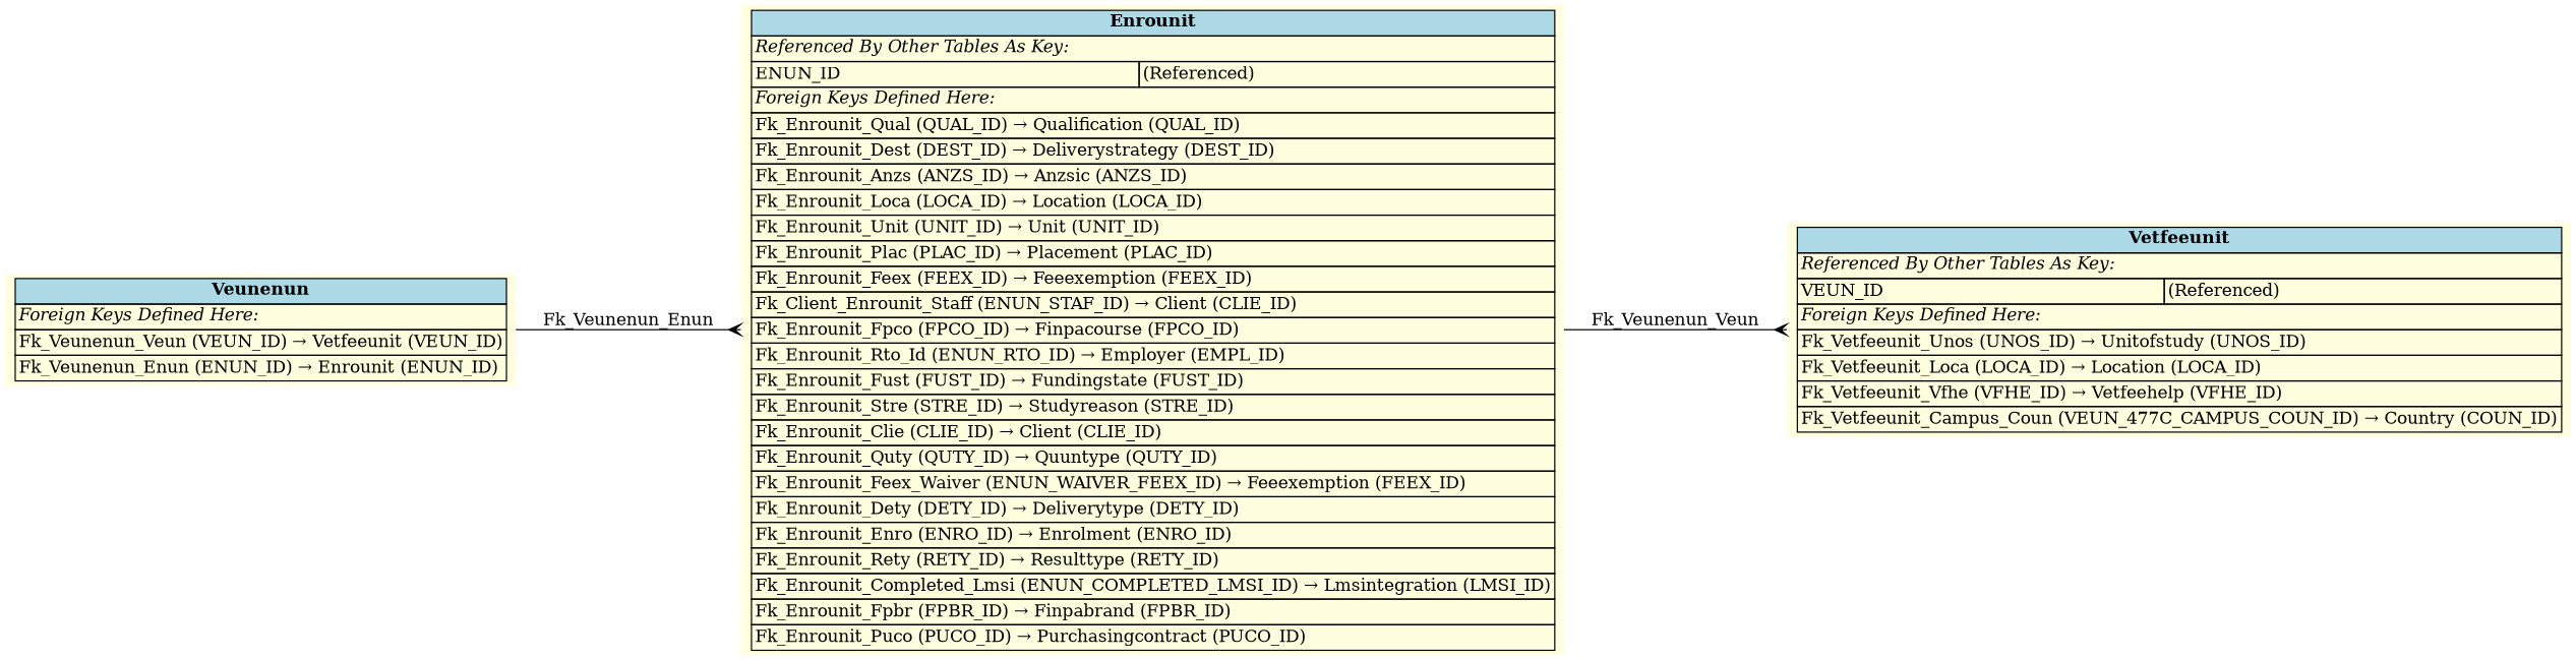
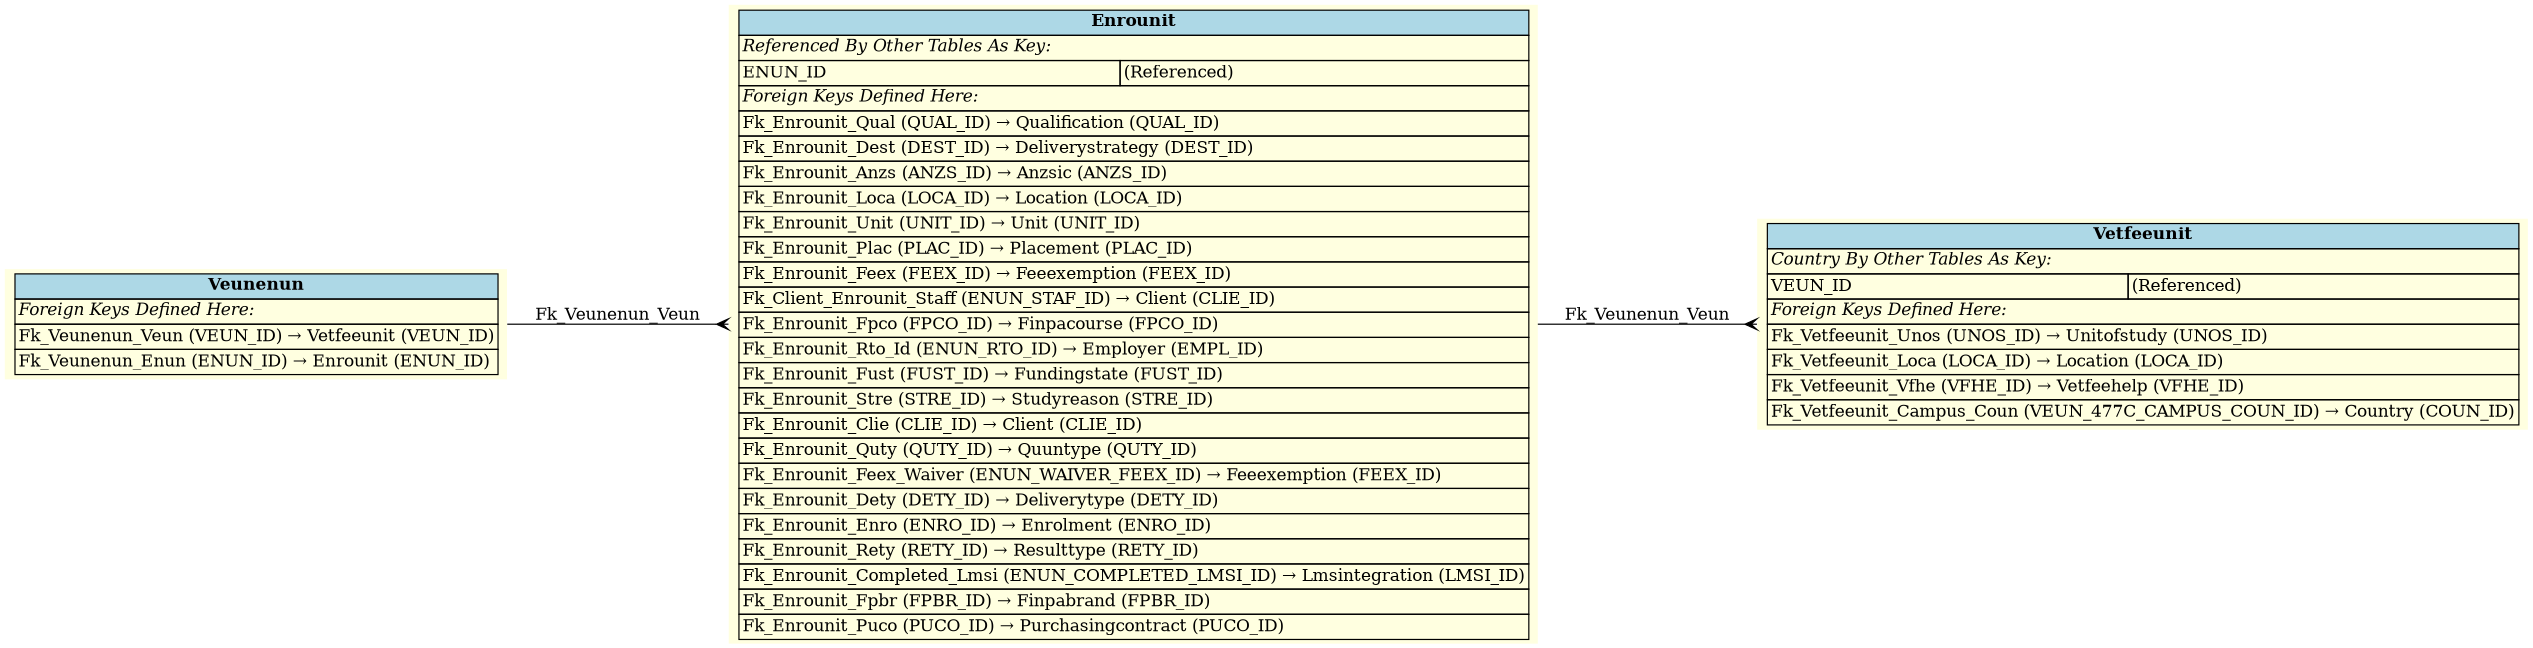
  digraph {
    rankdir=LR
    node [fillcolor=lightyellow shape=plaintext style=filled]
    edge [arrowhead=crow arrowtail=none dir=both labelfontsize=10]
-   n1 [label=<     <TABLE BORDER="0" CELLBORDER="1" CELLSPACING="0" BGCOLOR="lightyellow">       <TR><TD COLSPAN="2" BGCOLOR="lightblue"><B>Vetfeeunit</B></TD></TR>       <TR><TD COLSPAN="2" ALIGN="LEFT"><I>Referenced By Other Tables As Key:</I></TD></TR>       <TR><TD ALIGN="LEFT">VEUN_ID</TD><TD ALIGN="LEFT">(Referenced)</TD></TR>       <TR><TD COLSPAN="2" ALIGN="LEFT"><I>Foreign Keys Defined Here:</I></TD></TR>       <TR><TD ALIGN="LEFT" COLSPAN="2">Fk_Vetfeeunit_Unos (UNOS_ID) &rarr; Unitofstudy (UNOS_ID)</TD></TR>       <TR><TD ALIGN="LEFT" COLSPAN="2">Fk_Vetfeeunit_Loca (LOCA_ID) &rarr; Location (LOCA_ID)</TD></TR>       <TR><TD ALIGN="LEFT" COLSPAN="2">Fk_Vetfeeunit_Vfhe (VFHE_ID) &rarr; Vetfeehelp (VFHE_ID)</TD></TR>       <TR><TD ALIGN="LEFT" COLSPAN="2">Fk_Vetfeeunit_Campus_Coun (VEUN_477C_CAMPUS_COUN_ID) &rarr; Country (COUN_ID)</TD></TR>     </TABLE>     >]
+   n1 [label=<     <TABLE BORDER="0" CELLBORDER="1" CELLSPACING="0" BGCOLOR="lightyellow">       <TR><TD COLSPAN="2" BGCOLOR="lightblue"><B>Vetfeeunit</B></TD></TR>       <TR><TD COLSPAN="2" ALIGN="LEFT"><I>Country By Other Tables As Key:</I></TD></TR>       <TR><TD ALIGN="LEFT">VEUN_ID</TD><TD ALIGN="LEFT">(Referenced)</TD></TR>       <TR><TD COLSPAN="2" ALIGN="LEFT"><I>Foreign Keys Defined Here:</I></TD></TR>       <TR><TD ALIGN="LEFT" COLSPAN="2">Fk_Vetfeeunit_Unos (UNOS_ID) &rarr; Unitofstudy (UNOS_ID)</TD></TR>       <TR><TD ALIGN="LEFT" COLSPAN="2">Fk_Vetfeeunit_Loca (LOCA_ID) &rarr; Location (LOCA_ID)</TD></TR>       <TR><TD ALIGN="LEFT" COLSPAN="2">Fk_Vetfeeunit_Vfhe (VFHE_ID) &rarr; Vetfeehelp (VFHE_ID)</TD></TR>       <TR><TD ALIGN="LEFT" COLSPAN="2">Fk_Vetfeeunit_Campus_Coun (VEUN_477C_CAMPUS_COUN_ID) &rarr; Country (COUN_ID)</TD></TR>     </TABLE>     >]
    n2 [label=<     <TABLE BORDER="0" CELLBORDER="1" CELLSPACING="0" BGCOLOR="lightyellow">       <TR><TD COLSPAN="2" BGCOLOR="lightblue"><B>Veunenun</B></TD></TR>       <TR><TD COLSPAN="2" ALIGN="LEFT"><I>Foreign Keys Defined Here:</I></TD></TR>       <TR><TD ALIGN="LEFT" COLSPAN="2">Fk_Veunenun_Veun (VEUN_ID) &rarr; Vetfeeunit (VEUN_ID)</TD></TR>       <TR><TD ALIGN="LEFT" COLSPAN="2">Fk_Veunenun_Enun (ENUN_ID) &rarr; Enrounit (ENUN_ID)</TD></TR>     </TABLE>     >]
    n3 [label=<     <TABLE BORDER="0" CELLBORDER="1" CELLSPACING="0" BGCOLOR="lightyellow">       <TR><TD COLSPAN="2" BGCOLOR="lightblue"><B>Enrounit</B></TD></TR>       <TR><TD COLSPAN="2" ALIGN="LEFT"><I>Referenced By Other Tables As Key:</I></TD></TR>       <TR><TD ALIGN="LEFT">ENUN_ID</TD><TD ALIGN="LEFT">(Referenced)</TD></TR>       <TR><TD COLSPAN="2" ALIGN="LEFT"><I>Foreign Keys Defined Here:</I></TD></TR>       <TR><TD ALIGN="LEFT" COLSPAN="2">Fk_Enrounit_Qual (QUAL_ID) &rarr; Qualification (QUAL_ID)</TD></TR>       <TR><TD ALIGN="LEFT" COLSPAN="2">Fk_Enrounit_Dest (DEST_ID) &rarr; Deliverystrategy (DEST_ID)</TD></TR>       <TR><TD ALIGN="LEFT" COLSPAN="2">Fk_Enrounit_Anzs (ANZS_ID) &rarr; Anzsic (ANZS_ID)</TD></TR>       <TR><TD ALIGN="LEFT" COLSPAN="2">Fk_Enrounit_Loca (LOCA_ID) &rarr; Location (LOCA_ID)</TD></TR>       <TR><TD ALIGN="LEFT" COLSPAN="2">Fk_Enrounit_Unit (UNIT_ID) &rarr; Unit (UNIT_ID)</TD></TR>       <TR><TD ALIGN="LEFT" COLSPAN="2">Fk_Enrounit_Plac (PLAC_ID) &rarr; Placement (PLAC_ID)</TD></TR>       <TR><TD ALIGN="LEFT" COLSPAN="2">Fk_Enrounit_Feex (FEEX_ID) &rarr; Feeexemption (FEEX_ID)</TD></TR>       <TR><TD ALIGN="LEFT" COLSPAN="2">Fk_Client_Enrounit_Staff (ENUN_STAF_ID) &rarr; Client (CLIE_ID)</TD></TR>       <TR><TD ALIGN="LEFT" COLSPAN="2">Fk_Enrounit_Fpco (FPCO_ID) &rarr; Finpacourse (FPCO_ID)</TD></TR>       <TR><TD ALIGN="LEFT" COLSPAN="2">Fk_Enrounit_Rto_Id (ENUN_RTO_ID) &rarr; Employer (EMPL_ID)</TD></TR>       <TR><TD ALIGN="LEFT" COLSPAN="2">Fk_Enrounit_Fust (FUST_ID) &rarr; Fundingstate (FUST_ID)</TD></TR>       <TR><TD ALIGN="LEFT" COLSPAN="2">Fk_Enrounit_Stre (STRE_ID) &rarr; Studyreason (STRE_ID)</TD></TR>       <TR><TD ALIGN="LEFT" COLSPAN="2">Fk_Enrounit_Clie (CLIE_ID) &rarr; Client (CLIE_ID)</TD></TR>       <TR><TD ALIGN="LEFT" COLSPAN="2">Fk_Enrounit_Quty (QUTY_ID) &rarr; Quuntype (QUTY_ID)</TD></TR>       <TR><TD ALIGN="LEFT" COLSPAN="2">Fk_Enrounit_Feex_Waiver (ENUN_WAIVER_FEEX_ID) &rarr; Feeexemption (FEEX_ID)</TD></TR>       <TR><TD ALIGN="LEFT" COLSPAN="2">Fk_Enrounit_Dety (DETY_ID) &rarr; Deliverytype (DETY_ID)</TD></TR>       <TR><TD ALIGN="LEFT" COLSPAN="2">Fk_Enrounit_Enro (ENRO_ID) &rarr; Enrolment (ENRO_ID)</TD></TR>       <TR><TD ALIGN="LEFT" COLSPAN="2">Fk_Enrounit_Rety (RETY_ID) &rarr; Resulttype (RETY_ID)</TD></TR>       <TR><TD ALIGN="LEFT" COLSPAN="2">Fk_Enrounit_Completed_Lmsi (ENUN_COMPLETED_LMSI_ID) &rarr; Lmsintegration (LMSI_ID)</TD></TR>       <TR><TD ALIGN="LEFT" COLSPAN="2">Fk_Enrounit_Fpbr (FPBR_ID) &rarr; Finpabrand (FPBR_ID)</TD></TR>       <TR><TD ALIGN="LEFT" COLSPAN="2">Fk_Enrounit_Puco (PUCO_ID) &rarr; Purchasingcontract (PUCO_ID)</TD></TR>     </TABLE>     >]
-   n2 -> n3 [label=" Fk_Veunenun_Enun "]
+   n2 -> n3 [label=" Fk_Veunenun_Veun "]
    n3 -> n1 [label=" Fk_Veunenun_Veun "]
  }
